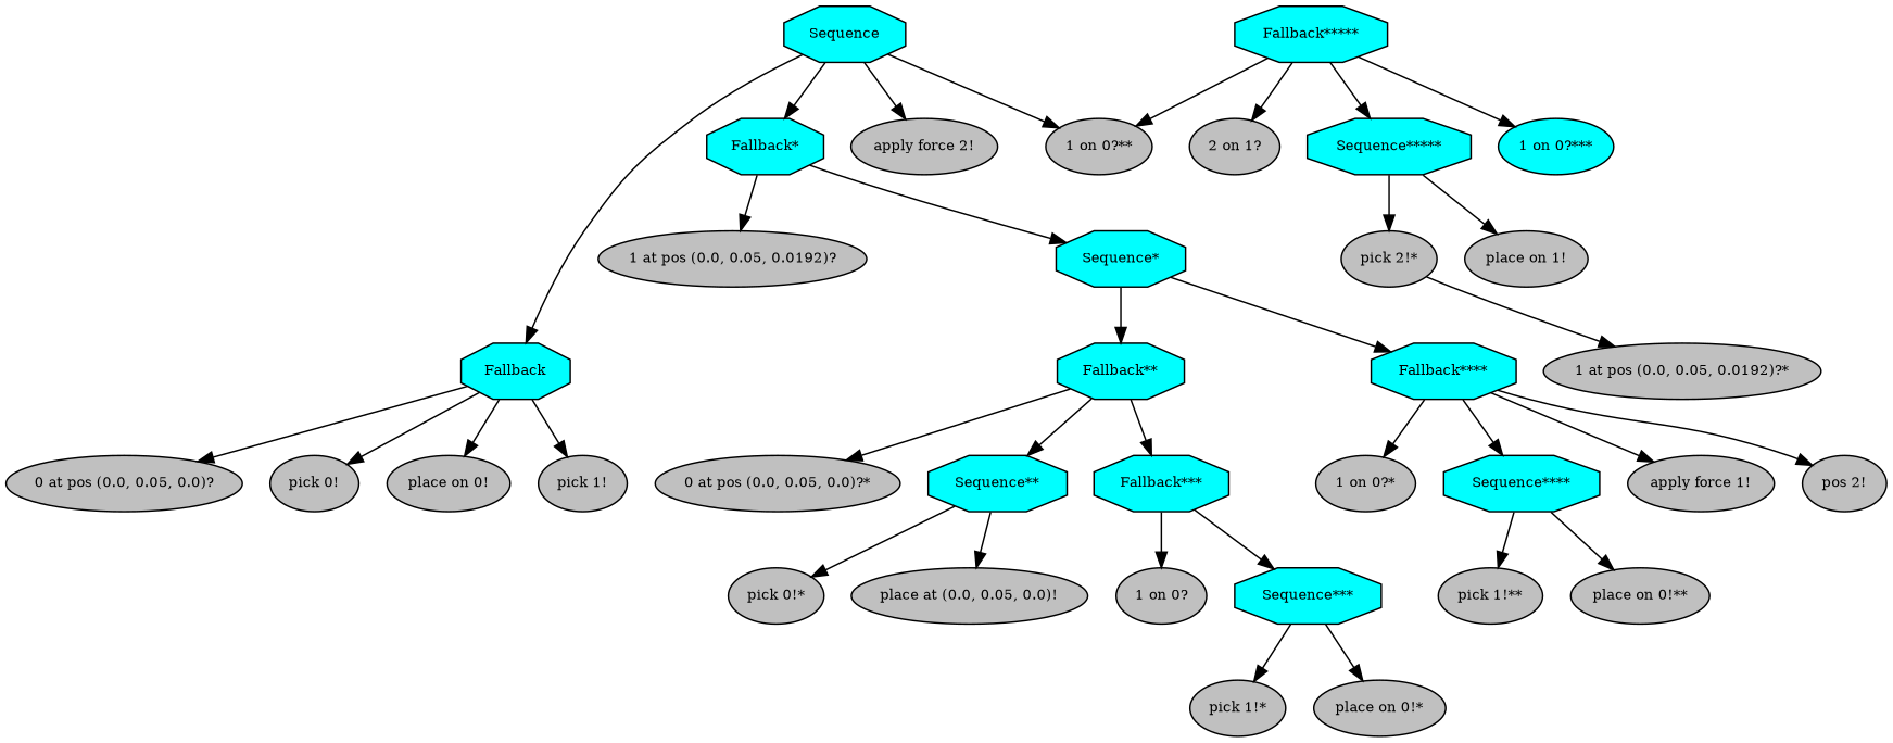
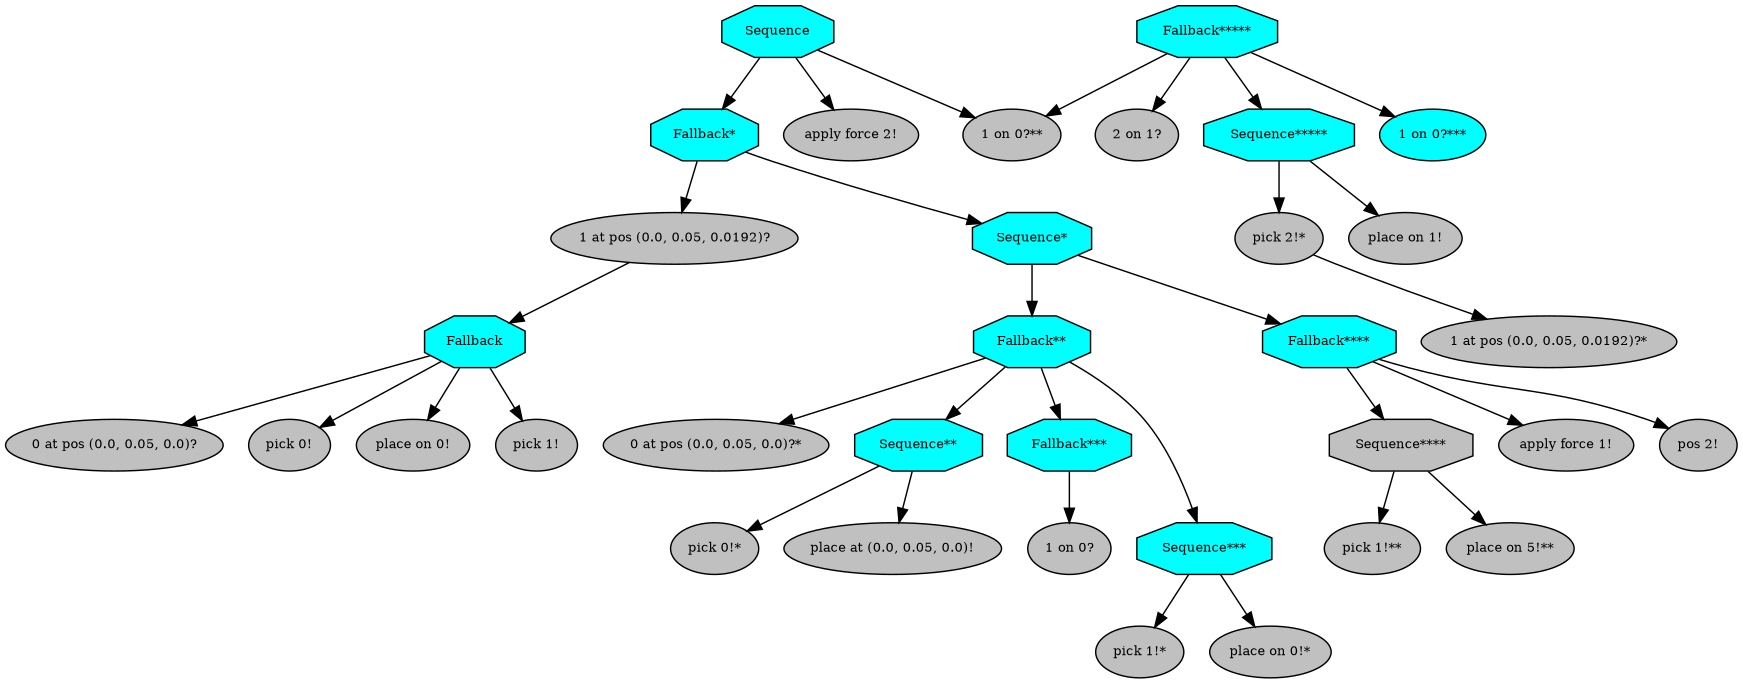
  digraph {
    fontname="times-roman"
    ordering=out
    node [fillcolor=gray fontcolor=black fontname="times-roman" fontsize=9 shape=ellipse style=filled]
    edge [fontname="times-roman"]
    n1 [fillcolor=cyan label=Sequence shape=octagon]
    n2 [fillcolor=cyan label=Fallback shape=octagon]
    n3 [fillcolor=cyan label="Fallback*" shape=octagon]
    n4 [label="apply force 2!"]
    n5 [label="1 on 0?**"]
    n6 [label="0 at pos (0.0, 0.05, 0.0)?"]
    n7 [label="pick 0!"]
    n8 [label="place on 0!"]
    n9 [label="pick 1!"]
    n10 [label="1 at pos (0.0, 0.05, 0.0192)?"]
    n11 [fillcolor=cyan label="Sequence*" shape=octagon]
    n12 [fillcolor=cyan label="Fallback*****" shape=octagon]
    n13 [label="2 on 1?"]
    n14 [fillcolor=cyan label="Sequence*****" shape=octagon]
    n15 [fillcolor=cyan label="1 on 0?***"]
    n16 [fillcolor=cyan label="Fallback**" shape=octagon]
    n17 [fillcolor=cyan label="Fallback****" shape=octagon]
    n18 [label="0 at pos (0.0, 0.05, 0.0)?*"]
    n19 [fillcolor=cyan label="Sequence**" shape=octagon]
    n20 [fillcolor=cyan label="Fallback***" shape=octagon]
-   n21 [label="1 on 0?*"]
-   n22 [fillcolor=cyan label="Sequence****" shape=octagon]
+   n22 [label="Sequence****" shape=octagon]
    n23 [label="apply force 1!"]
    n24 [label="pos 2!"]
    n25 [label="pick 0!*"]
    n26 [label="place at (0.0, 0.05, 0.0)!"]
    n27 [label="1 on 0?"]
    n28 [fillcolor=cyan label="Sequence***" shape=octagon]
    n29 [label="pick 1!*"]
    n30 [label="place on 0!*"]
    n31 [label="pick 1!**"]
-   n32 [label="place on 0!**"]
+   n32 [label="place on 5!**"]
    n33 [label="pick 2!*"]
    n34 [label="place on 1!"]
    n35 [label="1 at pos (0.0, 0.05, 0.0192)?*"]
-   n1 -> n2
+   n10 -> n2
    n1 -> n3
    n1 -> n4
    n1 -> n5
    n2 -> n6
    n2 -> n7
    n2 -> n8
    n2 -> n9
    n3 -> n10
    n3 -> n11
    n11 -> n16
    n11 -> n17
    n12 -> n5
    n12 -> n13
    n12 -> n14
    n12 -> n15
    n14 -> n33
    n14 -> n34
    n16 -> n18
    n16 -> n19
    n16 -> n20
-   n17 -> n21
    n17 -> n22
    n17 -> n23
    n17 -> n24
    n19 -> n25
    n19 -> n26
    n20 -> n27
-   n20 -> n28
+   n16 -> n28
    n22 -> n31
    n22 -> n32
    n28 -> n29
    n28 -> n30
    n33 -> n35
  }
